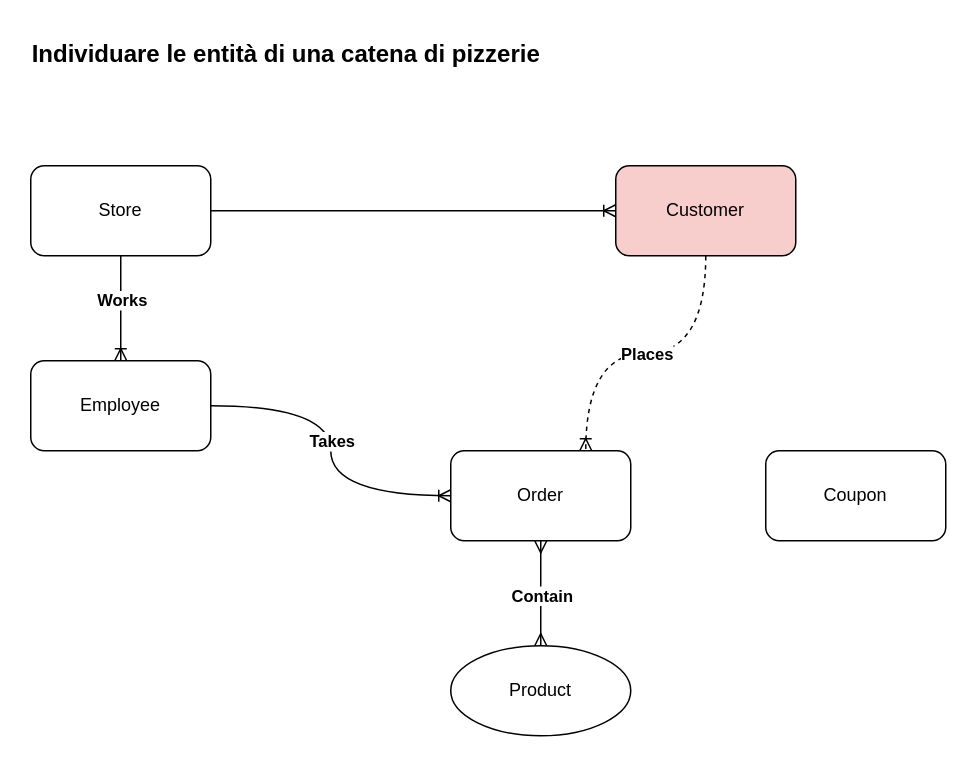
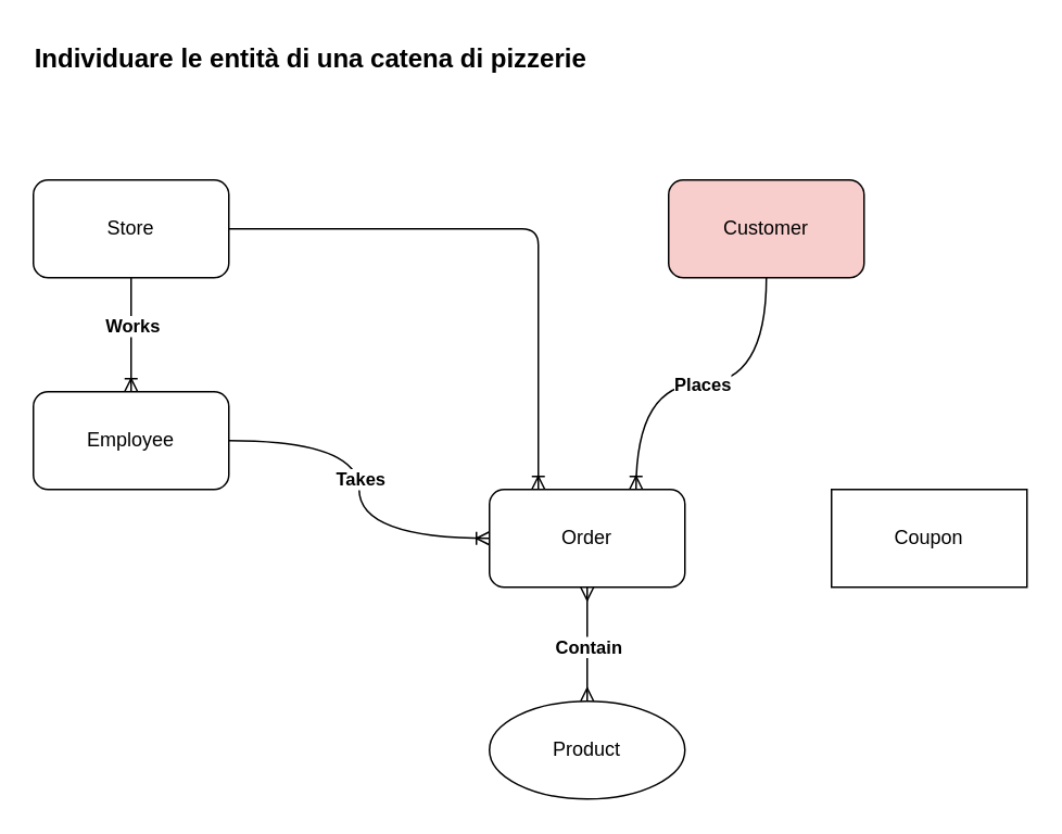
  <mxCell id="0" />
  <mxCell id="1" parent="0" />
  <mxCell id="2" style="edgeStyle=none;html=1;exitX=0;exitY=0;exitDx=0;exitDy=0;entryX=0;entryY=0;entryDx=0;entryDy=0;" edge="1" parent="1"><mxGeometry relative="1" as="geometry"><mxPoint x="20" y="70" as="targetPoint" /><mxPoint x="20" y="70" as="sourcePoint" /></mxGeometry></mxCell>
  <mxCell id="3" style="edgeStyle=none;html=1;" edge="1" parent="1"><mxGeometry relative="1" as="geometry"><mxPoint x="310" y="340" as="targetPoint" /><mxPoint x="310" y="340" as="sourcePoint" /></mxGeometry></mxCell>
  <mxCell id="4" value="Individuare le entità di una catena di pizzerie" style="text;html=1;align=center;verticalAlign=middle;resizable=0;points=[];autosize=1;strokeColor=none;fillColor=none;perimeterSpacing=0;fontSize=16;fontStyle=1" vertex="1" parent="1"><mxGeometry x="20" y="20" width="340" height="30" as="geometry" /></mxCell>
  <mxCell id="5" value="Store" style="rounded=1;whiteSpace=wrap;html=1;" vertex="1" parent="1"><mxGeometry x="20" y="110" width="120" height="60" as="geometry" /></mxCell>
  <mxCell id="6" value="Order" style="rounded=1;whiteSpace=wrap;html=1;" vertex="1" parent="1"><mxGeometry x="300" y="300" width="120" height="60" as="geometry" /></mxCell>
- <mxCell id="7" value="Coupon" style="rounded=1;whiteSpace=wrap;html=1;" vertex="1" parent="1"><mxGeometry x="510" y="300" width="120" height="60" as="geometry" /></mxCell>
+ <mxCell id="7" value="Coupon" style="whiteSpace=wrap;html=1;rounded=0;" vertex="1" parent="1"><mxGeometry x="510" y="300" width="120" height="60" as="geometry" /></mxCell>
  <mxCell id="8" value="Product" style="ellipse;whiteSpace=wrap;html=1;" vertex="1" parent="1"><mxGeometry x="300" y="430" width="120" height="60" as="geometry" /></mxCell>
  <mxCell id="9" value="Customer" style="rounded=1;whiteSpace=wrap;html=1;fillColor=#f8cecc;" vertex="1" parent="1"><mxGeometry x="410" y="110" width="120" height="60" as="geometry" /></mxCell>
  <mxCell id="10" value="Employee" style="rounded=1;whiteSpace=wrap;html=1;" vertex="1" parent="1"><mxGeometry x="20" y="240" width="120" height="60" as="geometry" /></mxCell>
  <mxCell id="11" value="" style="fontSize=12;html=1;endArrow=ERoneToMany;entryX=0.5;entryY=0;entryDx=0;entryDy=0;exitX=0.5;exitY=1;exitDx=0;exitDy=0;" edge="1" parent="1" source="5" target="10"><mxGeometry width="100" height="100" relative="1" as="geometry"><mxPoint x="70" y="170" as="sourcePoint" /><mxPoint x="170" y="70" as="targetPoint" /></mxGeometry></mxCell>
  <mxCell id="12" value="Works" style="edgeLabel;html=1;align=center;verticalAlign=middle;resizable=0;points=[];fontStyle=1" vertex="1" connectable="0" parent="11"><mxGeometry x="-0.171" relative="1" as="geometry"><mxPoint as="offset" /></mxGeometry></mxCell>
- <mxCell id="13" value="" style="fontSize=12;html=1;endArrow=ERoneToMany;exitX=0.5;exitY=1;exitDx=0;exitDy=0;entryX=0.75;entryY=0;entryDx=0;entryDy=0;edgeStyle=orthogonalEdgeStyle;curved=1;dashed=1;" edge="1" parent="1" source="9" target="6"><mxGeometry width="100" height="100" relative="1" as="geometry"><mxPoint x="250" y="330" as="sourcePoint" /><mxPoint x="410" y="200" as="targetPoint" /></mxGeometry></mxCell>
+ <mxCell id="13" value="" style="fontSize=12;html=1;endArrow=ERoneToMany;exitX=0.5;exitY=1;exitDx=0;exitDy=0;entryX=0.75;entryY=0;entryDx=0;entryDy=0;edgeStyle=orthogonalEdgeStyle;curved=1;" edge="1" parent="1" source="9" target="6"><mxGeometry width="100" height="100" relative="1" as="geometry"><mxPoint x="250" y="330" as="sourcePoint" /><mxPoint x="410" y="200" as="targetPoint" /></mxGeometry></mxCell>
  <mxCell id="14" value="Places" style="edgeLabel;html=1;align=center;verticalAlign=middle;resizable=0;points=[];fontStyle=1" vertex="1" connectable="0" parent="13"><mxGeometry relative="1" as="geometry"><mxPoint as="offset" /></mxGeometry></mxCell>
  <mxCell id="15" value="" style="fontSize=12;html=1;endArrow=ERoneToMany;exitX=1;exitY=0.5;exitDx=0;exitDy=0;entryX=0;entryY=0.5;entryDx=0;entryDy=0;edgeStyle=orthogonalEdgeStyle;curved=1;" edge="1" parent="1" source="10" target="6"><mxGeometry width="100" height="100" relative="1" as="geometry"><mxPoint x="200" y="330" as="sourcePoint" /><mxPoint x="300" y="230" as="targetPoint" /></mxGeometry></mxCell>
  <mxCell id="16" value="Takes" style="edgeLabel;html=1;align=center;verticalAlign=middle;resizable=0;points=[];fontStyle=1" vertex="1" connectable="0" parent="15"><mxGeometry x="-0.067" relative="1" as="geometry"><mxPoint as="offset" /></mxGeometry></mxCell>
  <mxCell id="17" value="" style="fontSize=12;html=1;endArrow=ERmany;startArrow=ERmany;entryX=0.5;entryY=1;entryDx=0;entryDy=0;exitX=0.5;exitY=0;exitDx=0;exitDy=0;" edge="1" parent="1" source="8" target="6"><mxGeometry width="100" height="100" relative="1" as="geometry"><mxPoint x="160" y="510" as="sourcePoint" /><mxPoint x="260" y="410" as="targetPoint" /></mxGeometry></mxCell>
  <mxCell id="18" value="Contain" style="edgeLabel;html=1;align=center;verticalAlign=middle;resizable=0;points=[];fontStyle=1" vertex="1" connectable="0" parent="17"><mxGeometry x="-0.029" relative="1" as="geometry"><mxPoint as="offset" /></mxGeometry></mxCell>
- <mxCell id="19" value="" style="edgeStyle=orthogonalEdgeStyle;fontSize=12;html=1;endArrow=ERoneToMany;exitX=1;exitY=0.5;exitDx=0;exitDy=0;" edge="1" parent="1" source="5" target="9"><mxGeometry width="100" height="100" relative="1" as="geometry"><mxPoint x="210" y="210" as="sourcePoint" /><mxPoint x="310" y="110" as="targetPoint" /></mxGeometry></mxCell>
+ <mxCell id="19" value="" style="edgeStyle=orthogonalEdgeStyle;fontSize=12;html=1;endArrow=ERoneToMany;entryX=0.25;entryY=0;entryDx=0;entryDy=0;exitX=1;exitY=0.5;exitDx=0;exitDy=0;" edge="1" parent="1" source="5" target="6"><mxGeometry width="100" height="100" relative="1" as="geometry"><mxPoint x="210" y="210" as="sourcePoint" /><mxPoint x="310" y="110" as="targetPoint" /></mxGeometry></mxCell>
